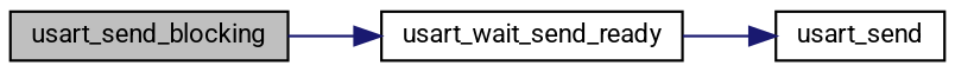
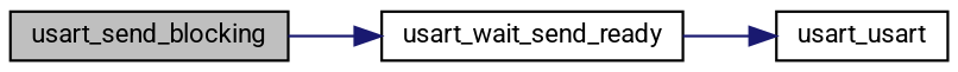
  digraph {
    fontname=Roboto
    rankdir=LR
    node [color=black fillcolor=white fontname=Roboto fontsize=10 shape=record style=filled]
    edge [color=midnightblue fontname=Roboto fontsize=10 labelfontname=Helvetica labelfontsize=10 style=solid]
    n1 [fillcolor=grey75 fontcolor=black height=0.2 label=usart_send_blocking width=0.4]
    n2 [height=0.2 label=usart_wait_send_ready width=0.4]
-   n3 [height=0.2 label=usart_send width=0.4]
+   n3 [height=0.2 label=usart_usart width=0.4]
    n1 -> n2
    n2 -> n3
  }
